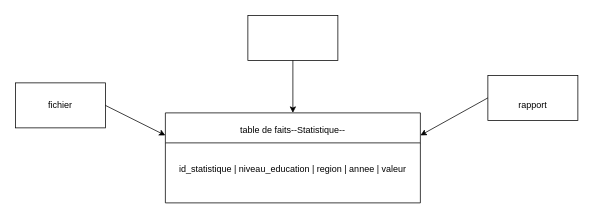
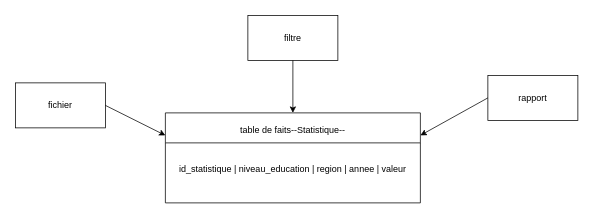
  <mxCell id="0" />
  <mxCell id="1" parent="0" />
  <mxCell id="2" value="" style="swimlane;whiteSpace=wrap;html=1;startSize=40;" vertex="1" parent="1"><mxGeometry x="220" y="150" width="340" height="120" as="geometry" /></mxCell>
  <mxCell id="3" value="table de faits--Statistique--" style="text;html=1;strokeColor=none;fillColor=none;align=center;verticalAlign=middle;whiteSpace=wrap;rounded=0;" vertex="1" parent="2"><mxGeometry x="65" y="8" width="210" height="30" as="geometry" /></mxCell>
  <mxCell id="4" value="id_statistique | niveau_education | region | annee | valeur " style="text;html=1;strokeColor=none;fillColor=none;align=center;verticalAlign=middle;whiteSpace=wrap;rounded=0;" vertex="1" parent="2"><mxGeometry x="15" y="60" width="310" height="30" as="geometry" /></mxCell>
  <mxCell id="5" value="" style="rounded=0;whiteSpace=wrap;html=1;" vertex="1" parent="1"><mxGeometry x="330" y="20" width="120" height="60" as="geometry" /></mxCell>
  <mxCell id="6" value="" style="rounded=0;whiteSpace=wrap;html=1;" vertex="1" parent="1"><mxGeometry x="20" y="110" width="120" height="60" as="geometry" /></mxCell>
  <mxCell id="7" value="" style="rounded=0;whiteSpace=wrap;html=1;" vertex="1" parent="1"><mxGeometry x="650" y="100" width="120" height="60" as="geometry" /></mxCell>
+ <mxCell id="8" value="filtre" style="text;html=1;strokeColor=none;fillColor=none;align=center;verticalAlign=middle;whiteSpace=wrap;rounded=0;" vertex="1" parent="1"><mxGeometry x="360" y="35" width="60" height="30" as="geometry" /></mxCell>
  <mxCell id="9" value="fichier" style="text;html=1;strokeColor=none;fillColor=none;align=center;verticalAlign=middle;whiteSpace=wrap;rounded=0;" vertex="1" parent="1"><mxGeometry x="50" y="125" width="60" height="30" as="geometry" /></mxCell>
- <mxCell id="10" value="rapport" style="text;html=1;strokeColor=none;fillColor=none;align=center;verticalAlign=middle;whiteSpace=wrap;rounded=0;" vertex="1" parent="1"><mxGeometry x="680" y="125" width="60" height="30" as="geometry" /></mxCell>
+ <mxCell id="10" value="rapport" style="text;html=1;strokeColor=none;fillColor=none;align=center;verticalAlign=middle;whiteSpace=wrap;rounded=0;" vertex="1" parent="1"><mxGeometry x="680" y="115" width="60" height="30" as="geometry" /></mxCell>
  <mxCell id="11" value="" style="endArrow=classic;html=1;exitX=0.5;exitY=1;exitDx=0;exitDy=0;" edge="1" parent="1" source="5"><mxGeometry width="50" height="50" relative="1" as="geometry"><mxPoint x="370" y="220" as="sourcePoint" /><mxPoint x="390" y="150" as="targetPoint" /></mxGeometry></mxCell>
  <mxCell id="12" value="" style="endArrow=classic;html=1;exitX=1;exitY=0.5;exitDx=0;exitDy=0;entryX=0;entryY=0.25;entryDx=0;entryDy=0;" edge="1" parent="1" source="6" target="2"><mxGeometry width="50" height="50" relative="1" as="geometry"><mxPoint x="180" y="160" as="sourcePoint" /><mxPoint x="230" y="110" as="targetPoint" /></mxGeometry></mxCell>
  <mxCell id="13" value="" style="endArrow=classic;html=1;entryX=1;entryY=0.25;entryDx=0;entryDy=0;exitX=0;exitY=0.5;exitDx=0;exitDy=0;" edge="1" parent="1" source="7" target="2"><mxGeometry width="50" height="50" relative="1" as="geometry"><mxPoint x="490" y="160" as="sourcePoint" /><mxPoint x="540" y="110" as="targetPoint" /></mxGeometry></mxCell>
